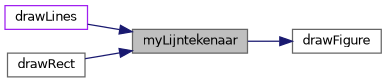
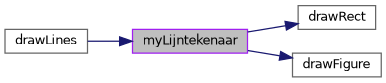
  digraph {
    rankdir=RL
    node [color=purple fillcolor=white fontname=Helvetica fontsize=10 shape=record style=filled]
    edge [color=midnightblue dir=back fontname=Helvetica fontsize=10 labelfontname=Helvetica labelfontsize=10 style=solid]
-   n1 [color=gray40 fillcolor=grey75 fontcolor=black height=0.2 label=myLijntekenaar width=0.4]
-   n2 [height=0.2 label=drawLines width=0.4]
+   n1 [fillcolor=grey75 fontcolor=black height=0.2 label=myLijntekenaar width=0.4]
+   n2 [color=gray40 height=0.2 label=drawLines width=0.4]
    n3 [color=gray40 height=0.2 label=drawRect width=0.4]
    n4 [color=gray40 height=0.2 label=drawFigure width=0.4]
    n1 -> n2
-   n1 -> n3
+   n3 -> n1
    n4 -> n1
  }
